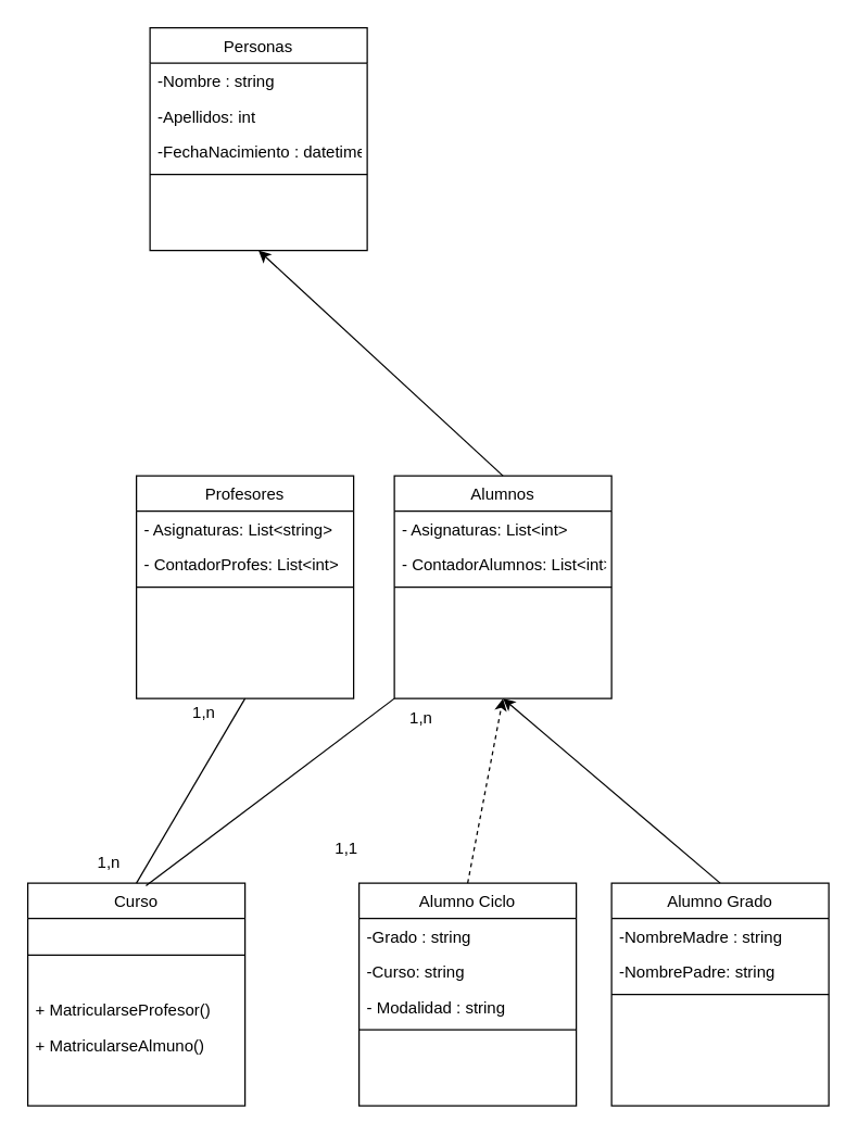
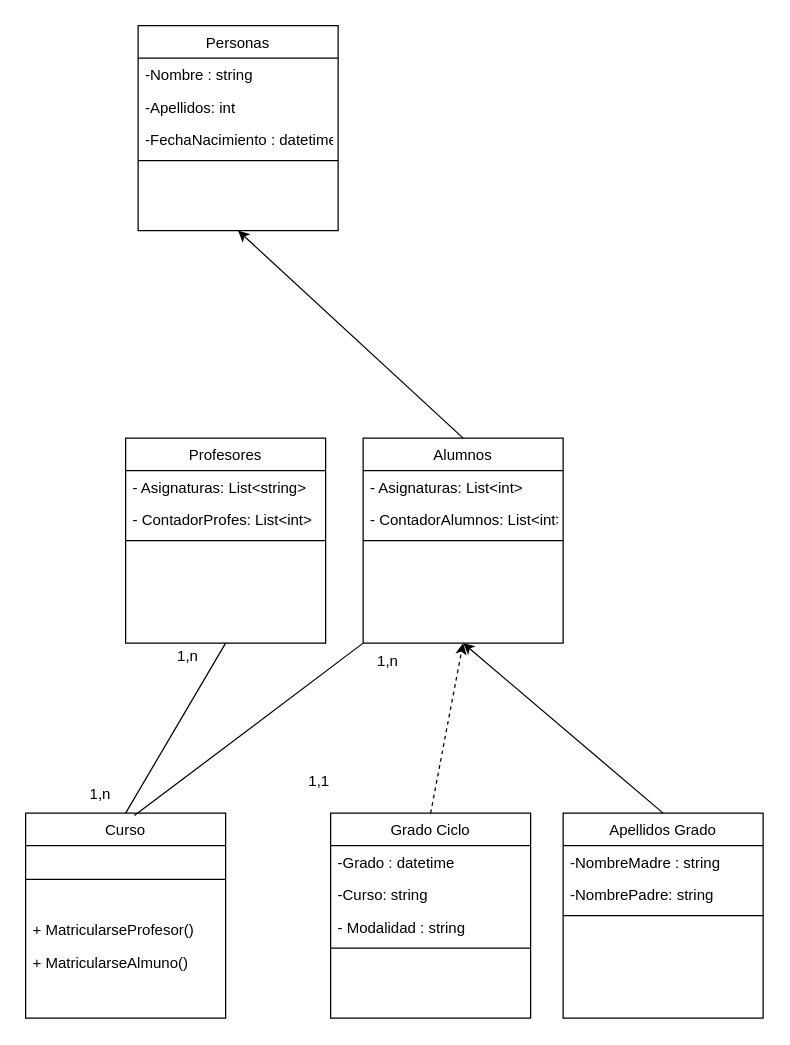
  <mxCell id="0" />
  <mxCell id="1" parent="0" />
  <mxCell id="2" value="Profesores" style="swimlane;fontStyle=0;align=center;verticalAlign=top;childLayout=stackLayout;horizontal=1;startSize=26;horizontalStack=0;resizeParent=1;resizeLast=0;collapsible=1;marginBottom=0;rounded=0;shadow=0;strokeWidth=1;" vertex="1" parent="1"><mxGeometry x="100" y="350" width="160" height="164" as="geometry"><mxRectangle x="230" y="140" width="160" height="26" as="alternateBounds" /></mxGeometry></mxCell>
  <mxCell id="3" value="- Asignaturas: List&lt;string&gt;" style="text;align=left;verticalAlign=top;spacingLeft=4;spacingRight=4;overflow=hidden;rotatable=0;points=[[0,0.5],[1,0.5]];portConstraint=eastwest;rounded=0;shadow=0;html=0;" vertex="1" parent="2"><mxGeometry y="26" width="160" height="26" as="geometry" /></mxCell>
  <mxCell id="4" value="- ContadorProfes: List&lt;int&gt;" style="text;align=left;verticalAlign=top;spacingLeft=4;spacingRight=4;overflow=hidden;rotatable=0;points=[[0,0.5],[1,0.5]];portConstraint=eastwest;rounded=0;shadow=0;html=0;" vertex="1" parent="2"><mxGeometry y="52" width="160" height="26" as="geometry" /></mxCell>
  <mxCell id="5" value="" style="line;html=1;strokeWidth=1;align=left;verticalAlign=middle;spacingTop=-1;spacingLeft=3;spacingRight=3;rotatable=0;labelPosition=right;points=[];portConstraint=eastwest;" vertex="1" parent="2"><mxGeometry y="78" width="160" height="8" as="geometry" /></mxCell>
  <mxCell id="6" value="Alumnos" style="swimlane;fontStyle=0;align=center;verticalAlign=top;childLayout=stackLayout;horizontal=1;startSize=26;horizontalStack=0;resizeParent=1;resizeLast=0;collapsible=1;marginBottom=0;rounded=0;shadow=0;strokeWidth=1;" vertex="1" parent="1"><mxGeometry x="290" y="350" width="160" height="164" as="geometry"><mxRectangle x="230" y="140" width="160" height="26" as="alternateBounds" /></mxGeometry></mxCell>
  <mxCell id="7" value="- Asignaturas: List&lt;int&gt;" style="text;align=left;verticalAlign=top;spacingLeft=4;spacingRight=4;overflow=hidden;rotatable=0;points=[[0,0.5],[1,0.5]];portConstraint=eastwest;rounded=0;shadow=0;html=0;" vertex="1" parent="6"><mxGeometry y="26" width="160" height="26" as="geometry" /></mxCell>
  <mxCell id="8" value="- ContadorAlumnos: List&lt;int&gt;" style="text;align=left;verticalAlign=top;spacingLeft=4;spacingRight=4;overflow=hidden;rotatable=0;points=[[0,0.5],[1,0.5]];portConstraint=eastwest;rounded=0;shadow=0;html=0;" vertex="1" parent="6"><mxGeometry y="52" width="160" height="26" as="geometry" /></mxCell>
  <mxCell id="9" value="" style="line;html=1;strokeWidth=1;align=left;verticalAlign=middle;spacingTop=-1;spacingLeft=3;spacingRight=3;rotatable=0;labelPosition=right;points=[];portConstraint=eastwest;" vertex="1" parent="6"><mxGeometry y="78" width="160" height="8" as="geometry" /></mxCell>
  <mxCell id="10" value="Personas" style="swimlane;fontStyle=0;align=center;verticalAlign=top;childLayout=stackLayout;horizontal=1;startSize=26;horizontalStack=0;resizeParent=1;resizeLast=0;collapsible=1;marginBottom=0;rounded=0;shadow=0;strokeWidth=1;" vertex="1" parent="1"><mxGeometry x="110" y="20" width="160" height="164" as="geometry"><mxRectangle x="230" y="140" width="160" height="26" as="alternateBounds" /></mxGeometry></mxCell>
  <mxCell id="11" value="-Nombre : string" style="text;align=left;verticalAlign=top;spacingLeft=4;spacingRight=4;overflow=hidden;rotatable=0;points=[[0,0.5],[1,0.5]];portConstraint=eastwest;" vertex="1" parent="10"><mxGeometry y="26" width="160" height="26" as="geometry" /></mxCell>
  <mxCell id="12" value="-Apellidos: int" style="text;align=left;verticalAlign=top;spacingLeft=4;spacingRight=4;overflow=hidden;rotatable=0;points=[[0,0.5],[1,0.5]];portConstraint=eastwest;rounded=0;shadow=0;html=0;" vertex="1" parent="10"><mxGeometry y="52" width="160" height="26" as="geometry" /></mxCell>
  <mxCell id="13" value="-FechaNacimiento : datetime&#10;" style="text;align=left;verticalAlign=top;spacingLeft=4;spacingRight=4;overflow=hidden;rotatable=0;points=[[0,0.5],[1,0.5]];portConstraint=eastwest;rounded=0;shadow=0;html=0;" vertex="1" parent="10"><mxGeometry y="78" width="160" height="26" as="geometry" /></mxCell>
  <mxCell id="14" value="" style="line;html=1;strokeWidth=1;align=left;verticalAlign=middle;spacingTop=-1;spacingLeft=3;spacingRight=3;rotatable=0;labelPosition=right;points=[];portConstraint=eastwest;" vertex="1" parent="10"><mxGeometry y="104" width="160" height="8" as="geometry" /></mxCell>
  <mxCell id="15" value="" style="endArrow=classic;html=1;rounded=0;exitX=0.5;exitY=0;exitDx=0;exitDy=0;entryX=0.5;entryY=1;entryDx=0;entryDy=0;" edge="1" parent="1" source="6" target="10"><mxGeometry width="50" height="50" relative="1" as="geometry"><mxPoint x="230" y="340" as="sourcePoint" /><mxPoint x="140" y="200" as="targetPoint" /></mxGeometry></mxCell>
- <mxCell id="16" value="Alumno Ciclo" style="swimlane;fontStyle=0;align=center;verticalAlign=top;childLayout=stackLayout;horizontal=1;startSize=26;horizontalStack=0;resizeParent=1;resizeLast=0;collapsible=1;marginBottom=0;rounded=0;shadow=0;strokeWidth=1;" vertex="1" parent="1"><mxGeometry x="264" y="650" width="160" height="164" as="geometry"><mxRectangle x="230" y="140" width="160" height="26" as="alternateBounds" /></mxGeometry></mxCell>
- <mxCell id="17" value="-Grado : string" style="text;align=left;verticalAlign=top;spacingLeft=4;spacingRight=4;overflow=hidden;rotatable=0;points=[[0,0.5],[1,0.5]];portConstraint=eastwest;" vertex="1" parent="16"><mxGeometry y="26" width="160" height="26" as="geometry" /></mxCell>
+ <mxCell id="16" value="Grado Ciclo" style="swimlane;fontStyle=0;align=center;verticalAlign=top;childLayout=stackLayout;horizontal=1;startSize=26;horizontalStack=0;resizeParent=1;resizeLast=0;collapsible=1;marginBottom=0;rounded=0;shadow=0;strokeWidth=1;" vertex="1" parent="1"><mxGeometry x="264" y="650" width="160" height="164" as="geometry"><mxRectangle x="230" y="140" width="160" height="26" as="alternateBounds" /></mxGeometry></mxCell>
+ <mxCell id="17" value="-Grado : datetime" style="text;align=left;verticalAlign=top;spacingLeft=4;spacingRight=4;overflow=hidden;rotatable=0;points=[[0,0.5],[1,0.5]];portConstraint=eastwest;" vertex="1" parent="16"><mxGeometry y="26" width="160" height="26" as="geometry" /></mxCell>
  <mxCell id="18" value="-Curso: string" style="text;align=left;verticalAlign=top;spacingLeft=4;spacingRight=4;overflow=hidden;rotatable=0;points=[[0,0.5],[1,0.5]];portConstraint=eastwest;rounded=0;shadow=0;html=0;" vertex="1" parent="16"><mxGeometry y="52" width="160" height="26" as="geometry" /></mxCell>
  <mxCell id="19" value="- Modalidad : string" style="text;align=left;verticalAlign=top;spacingLeft=4;spacingRight=4;overflow=hidden;rotatable=0;points=[[0,0.5],[1,0.5]];portConstraint=eastwest;rounded=0;shadow=0;html=0;" vertex="1" parent="16"><mxGeometry y="78" width="160" height="26" as="geometry" /></mxCell>
  <mxCell id="20" value="" style="line;html=1;strokeWidth=1;align=left;verticalAlign=middle;spacingTop=-1;spacingLeft=3;spacingRight=3;rotatable=0;labelPosition=right;points=[];portConstraint=eastwest;" vertex="1" parent="16"><mxGeometry y="104" width="160" height="8" as="geometry" /></mxCell>
- <mxCell id="21" value="Alumno Grado" style="swimlane;fontStyle=0;align=center;verticalAlign=top;childLayout=stackLayout;horizontal=1;startSize=26;horizontalStack=0;resizeParent=1;resizeLast=0;collapsible=1;marginBottom=0;rounded=0;shadow=0;strokeWidth=1;" vertex="1" parent="1"><mxGeometry x="450" y="650" width="160" height="164" as="geometry"><mxRectangle x="230" y="140" width="160" height="26" as="alternateBounds" /></mxGeometry></mxCell>
+ <mxCell id="21" value="Apellidos Grado" style="swimlane;fontStyle=0;align=center;verticalAlign=top;childLayout=stackLayout;horizontal=1;startSize=26;horizontalStack=0;resizeParent=1;resizeLast=0;collapsible=1;marginBottom=0;rounded=0;shadow=0;strokeWidth=1;" vertex="1" parent="1"><mxGeometry x="450" y="650" width="160" height="164" as="geometry"><mxRectangle x="230" y="140" width="160" height="26" as="alternateBounds" /></mxGeometry></mxCell>
  <mxCell id="22" value="-NombreMadre : string" style="text;align=left;verticalAlign=top;spacingLeft=4;spacingRight=4;overflow=hidden;rotatable=0;points=[[0,0.5],[1,0.5]];portConstraint=eastwest;" vertex="1" parent="21"><mxGeometry y="26" width="160" height="26" as="geometry" /></mxCell>
  <mxCell id="23" value="-NombrePadre: string" style="text;align=left;verticalAlign=top;spacingLeft=4;spacingRight=4;overflow=hidden;rotatable=0;points=[[0,0.5],[1,0.5]];portConstraint=eastwest;rounded=0;shadow=0;html=0;" vertex="1" parent="21"><mxGeometry y="52" width="160" height="26" as="geometry" /></mxCell>
  <mxCell id="24" value="" style="line;html=1;strokeWidth=1;align=left;verticalAlign=middle;spacingTop=-1;spacingLeft=3;spacingRight=3;rotatable=0;labelPosition=right;points=[];portConstraint=eastwest;" vertex="1" parent="21"><mxGeometry y="78" width="160" height="8" as="geometry" /></mxCell>
  <mxCell id="25" value="" style="endArrow=classic;html=1;rounded=0;exitX=0.5;exitY=0;exitDx=0;exitDy=0;entryX=0.5;entryY=1;entryDx=0;entryDy=0;" edge="1" parent="1" source="21" target="6"><mxGeometry width="50" height="50" relative="1" as="geometry"><mxPoint x="290" y="620" as="sourcePoint" /><mxPoint x="190" y="464" as="targetPoint" /></mxGeometry></mxCell>
  <mxCell id="26" value="" style="endArrow=classic;html=1;rounded=0;exitX=0.5;exitY=0;exitDx=0;exitDy=0;entryX=0.5;entryY=1;entryDx=0;entryDy=0;dashed=1;" edge="1" parent="1" source="16" target="6"><mxGeometry width="50" height="50" relative="1" as="geometry"><mxPoint x="300" y="610" as="sourcePoint" /><mxPoint x="350" y="560" as="targetPoint" /></mxGeometry></mxCell>
  <mxCell id="27" value="Curso" style="swimlane;fontStyle=0;align=center;verticalAlign=top;childLayout=stackLayout;horizontal=1;startSize=26;horizontalStack=0;resizeParent=1;resizeLast=0;collapsible=1;marginBottom=0;rounded=0;shadow=0;strokeWidth=1;" vertex="1" parent="1"><mxGeometry x="20" y="650" width="160" height="164" as="geometry"><mxRectangle x="230" y="140" width="160" height="26" as="alternateBounds" /></mxGeometry></mxCell>
  <mxCell id="28" value="" style="line;html=1;strokeWidth=1;align=left;verticalAlign=middle;spacingTop=-1;spacingLeft=3;spacingRight=3;rotatable=0;labelPosition=right;points=[];portConstraint=eastwest;" vertex="1" parent="27"><mxGeometry y="26" width="160" height="54" as="geometry" /></mxCell>
  <mxCell id="29" value="+ MatricularseProfesor()" style="text;align=left;verticalAlign=top;spacingLeft=4;spacingRight=4;overflow=hidden;rotatable=0;points=[[0,0.5],[1,0.5]];portConstraint=eastwest;rounded=0;shadow=0;html=0;" vertex="1" parent="27"><mxGeometry y="80" width="160" height="26" as="geometry" /></mxCell>
  <mxCell id="30" value="+ MatricularseAlmuno()" style="text;align=left;verticalAlign=top;spacingLeft=4;spacingRight=4;overflow=hidden;rotatable=0;points=[[0,0.5],[1,0.5]];portConstraint=eastwest;rounded=0;shadow=0;html=0;" vertex="1" parent="27"><mxGeometry y="106" width="160" height="26" as="geometry" /></mxCell>
  <mxCell id="31" value="" style="endArrow=none;html=1;rounded=0;entryX=0.544;entryY=0.012;entryDx=0;entryDy=0;exitX=0;exitY=1;exitDx=0;exitDy=0;entryPerimeter=0;" edge="1" parent="1" source="6" target="27"><mxGeometry width="50" height="50" relative="1" as="geometry"><mxPoint x="370" y="350" as="sourcePoint" /><mxPoint x="350" y="370" as="targetPoint" /></mxGeometry></mxCell>
  <mxCell id="32" value="" style="endArrow=none;html=1;rounded=0;exitX=0.5;exitY=1;exitDx=0;exitDy=0;entryX=0.5;entryY=0;entryDx=0;entryDy=0;" edge="1" parent="1" source="2" target="27"><mxGeometry width="50" height="50" relative="1" as="geometry"><mxPoint x="300" y="420" as="sourcePoint" /><mxPoint x="350" y="370" as="targetPoint" /></mxGeometry></mxCell>
  <mxCell id="33" value="1,n" style="text;html=1;strokeColor=none;fillColor=none;align=center;verticalAlign=middle;whiteSpace=wrap;rounded=0;" vertex="1" parent="1"><mxGeometry x="50" y="620" width="60" height="30" as="geometry" /></mxCell>
  <mxCell id="34" value="1,n" style="text;html=1;strokeColor=none;fillColor=none;align=center;verticalAlign=middle;whiteSpace=wrap;rounded=0;" vertex="1" parent="1"><mxGeometry x="120" y="510" width="60" height="30" as="geometry" /></mxCell>
  <mxCell id="35" value="1,1" style="text;html=1;strokeColor=none;fillColor=none;align=center;verticalAlign=middle;whiteSpace=wrap;rounded=0;" vertex="1" parent="1"><mxGeometry x="225" y="610" width="60" height="30" as="geometry" /></mxCell>
  <mxCell id="36" value="1,n" style="text;html=1;strokeColor=none;fillColor=none;align=center;verticalAlign=middle;whiteSpace=wrap;rounded=0;" vertex="1" parent="1"><mxGeometry x="280" y="514" width="60" height="30" as="geometry" /></mxCell>
